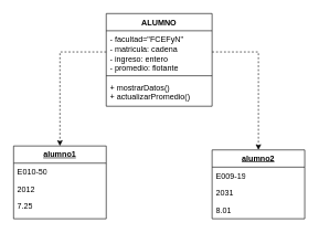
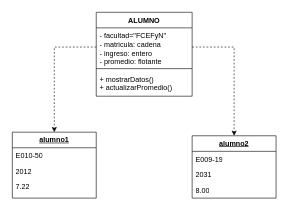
  <mxCell id="0" />
  <mxCell id="1" parent="0" />
  <mxCell id="2" value="ALUMNO" style="swimlane;fontStyle=1;align=center;verticalAlign=top;childLayout=stackLayout;horizontal=1;startSize=26;horizontalStack=0;resizeParent=1;resizeParentMax=0;resizeLast=0;collapsible=1;marginBottom=0;whiteSpace=wrap;html=1;" vertex="1" parent="1"><mxGeometry x="160" y="20" width="160" height="140" as="geometry" /></mxCell>
  <mxCell id="3" value="- facultad=&quot;FCEFyN&quot;&lt;div&gt;- matricula: cadena&lt;/div&gt;&lt;div&gt;- ingreso: entero&lt;/div&gt;&lt;div&gt;- promedio: flotante&lt;/div&gt;" style="text;strokeColor=none;fillColor=none;align=left;verticalAlign=top;spacingLeft=4;spacingRight=4;overflow=hidden;rotatable=0;points=[[0,0.5],[1,0.5]];portConstraint=eastwest;whiteSpace=wrap;html=1;" vertex="1" parent="2"><mxGeometry y="26" width="160" height="64" as="geometry" /></mxCell>
  <mxCell id="4" value="" style="line;strokeWidth=1;fillColor=none;align=left;verticalAlign=middle;spacingTop=-1;spacingLeft=3;spacingRight=3;rotatable=0;labelPosition=right;points=[];portConstraint=eastwest;strokeColor=inherit;" vertex="1" parent="2"><mxGeometry y="90" width="160" height="8" as="geometry" /></mxCell>
  <mxCell id="5" value="+ mostrarDatos()&lt;div&gt;+ actualizarPromedio()&lt;/div&gt;" style="text;strokeColor=none;fillColor=none;align=left;verticalAlign=top;spacingLeft=4;spacingRight=4;overflow=hidden;rotatable=0;points=[[0,0.5],[1,0.5]];portConstraint=eastwest;whiteSpace=wrap;html=1;" vertex="1" parent="2"><mxGeometry y="98" width="160" height="42" as="geometry" /></mxCell>
  <mxCell id="6" value="&lt;u&gt;&lt;b&gt;alumno2&lt;/b&gt;&lt;/u&gt;" style="swimlane;fontStyle=0;childLayout=stackLayout;horizontal=1;startSize=26;fillColor=none;horizontalStack=0;resizeParent=1;resizeParentMax=0;resizeLast=0;collapsible=1;marginBottom=0;whiteSpace=wrap;html=1;" vertex="1" parent="1"><mxGeometry x="320" y="226" width="140" height="104" as="geometry" /></mxCell>
  <mxCell id="7" value="E009-19" style="text;strokeColor=none;fillColor=none;align=left;verticalAlign=top;spacingLeft=4;spacingRight=4;overflow=hidden;rotatable=0;points=[[0,0.5],[1,0.5]];portConstraint=eastwest;whiteSpace=wrap;html=1;" vertex="1" parent="6"><mxGeometry y="26" width="140" height="26" as="geometry" /></mxCell>
  <mxCell id="8" value="2031" style="text;strokeColor=none;fillColor=none;align=left;verticalAlign=top;spacingLeft=4;spacingRight=4;overflow=hidden;rotatable=0;points=[[0,0.5],[1,0.5]];portConstraint=eastwest;whiteSpace=wrap;html=1;" vertex="1" parent="6"><mxGeometry y="52" width="140" height="26" as="geometry" /></mxCell>
- <mxCell id="9" value="8.01" style="text;strokeColor=none;fillColor=none;align=left;verticalAlign=top;spacingLeft=4;spacingRight=4;overflow=hidden;rotatable=0;points=[[0,0.5],[1,0.5]];portConstraint=eastwest;whiteSpace=wrap;html=1;" vertex="1" parent="6"><mxGeometry y="78" width="140" height="26" as="geometry" /></mxCell>
+ <mxCell id="9" value="8.00" style="text;strokeColor=none;fillColor=none;align=left;verticalAlign=top;spacingLeft=4;spacingRight=4;overflow=hidden;rotatable=0;points=[[0,0.5],[1,0.5]];portConstraint=eastwest;whiteSpace=wrap;html=1;" vertex="1" parent="6"><mxGeometry y="78" width="140" height="26" as="geometry" /></mxCell>
  <mxCell id="10" value="&lt;u&gt;&lt;b&gt;alumno1&lt;/b&gt;&lt;/u&gt;" style="swimlane;fontStyle=0;childLayout=stackLayout;horizontal=1;startSize=26;fillColor=none;horizontalStack=0;resizeParent=1;resizeParentMax=0;resizeLast=0;collapsible=1;marginBottom=0;whiteSpace=wrap;html=1;" vertex="1" parent="1"><mxGeometry x="20" y="220" width="140" height="110" as="geometry" /></mxCell>
  <mxCell id="11" value="E010-50" style="text;strokeColor=none;fillColor=none;align=left;verticalAlign=top;spacingLeft=4;spacingRight=4;overflow=hidden;rotatable=0;points=[[0,0.5],[1,0.5]];portConstraint=eastwest;whiteSpace=wrap;html=1;" vertex="1" parent="10"><mxGeometry y="26" width="140" height="26" as="geometry" /></mxCell>
  <mxCell id="12" value="2012" style="text;strokeColor=none;fillColor=none;align=left;verticalAlign=top;spacingLeft=4;spacingRight=4;overflow=hidden;rotatable=0;points=[[0,0.5],[1,0.5]];portConstraint=eastwest;whiteSpace=wrap;html=1;" vertex="1" parent="10"><mxGeometry y="52" width="140" height="26" as="geometry" /></mxCell>
- <mxCell id="13" value="7.25" style="text;strokeColor=none;fillColor=none;align=left;verticalAlign=top;spacingLeft=4;spacingRight=4;overflow=hidden;rotatable=0;points=[[0,0.5],[1,0.5]];portConstraint=eastwest;whiteSpace=wrap;html=1;" vertex="1" parent="10"><mxGeometry y="78" width="140" height="32" as="geometry" /></mxCell>
+ <mxCell id="13" value="7.22" style="text;strokeColor=none;fillColor=none;align=left;verticalAlign=top;spacingLeft=4;spacingRight=4;overflow=hidden;rotatable=0;points=[[0,0.5],[1,0.5]];portConstraint=eastwest;whiteSpace=wrap;html=1;" vertex="1" parent="10"><mxGeometry y="78" width="140" height="32" as="geometry" /></mxCell>
  <mxCell id="14" style="edgeStyle=orthogonalEdgeStyle;rounded=0;orthogonalLoop=1;jettySize=auto;html=1;exitX=1;exitY=0.5;exitDx=0;exitDy=0;entryX=0.5;entryY=0;entryDx=0;entryDy=0;dashed=1;" edge="1" parent="1" source="3" target="6"><mxGeometry relative="1" as="geometry" /></mxCell>
  <mxCell id="15" style="edgeStyle=orthogonalEdgeStyle;rounded=0;orthogonalLoop=1;jettySize=auto;html=1;exitX=0;exitY=0.5;exitDx=0;exitDy=0;entryX=0.5;entryY=0;entryDx=0;entryDy=0;dashed=1;" edge="1" parent="1" source="3" target="10"><mxGeometry relative="1" as="geometry" /></mxCell>
